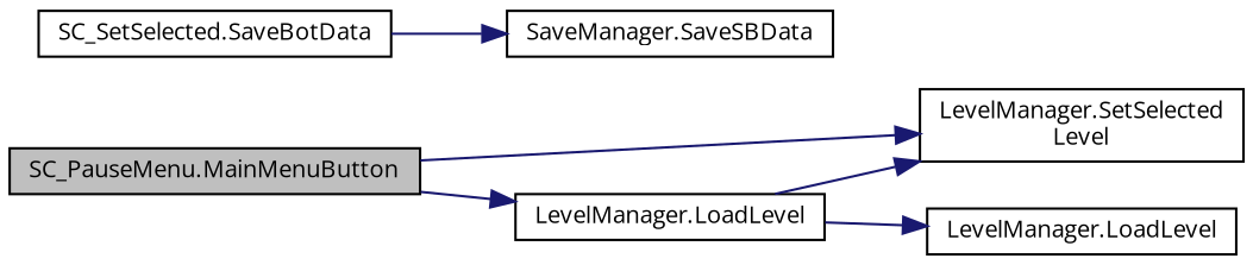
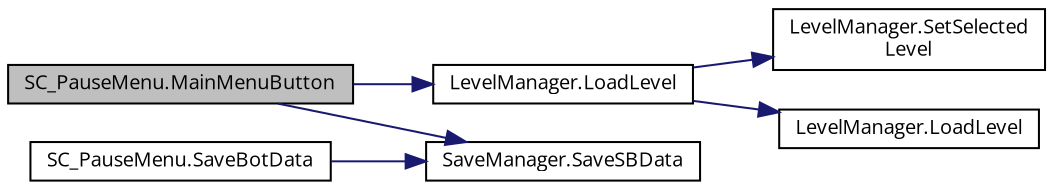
  digraph {
    fontname="Open Sans"
    rankdir=LR
    node [color=black fillcolor=white fontname="Open Sans" fontsize=10 shape=record style=filled]
    edge [color=midnightblue fontname="Open Sans" fontsize=10 labelfontname=Helvetica labelfontsize=10 style=solid]
    n1 [fillcolor=grey75 fontcolor=black height=0.2 label="SC_PauseMenu.MainMenuButton" width=0.4]
    n2 [height=0.2 label="LevelManager.LoadLevel" width=0.4]
    n3 [height=0.2 label="LevelManager.SetSelected\lLevel" width=0.4]
    n4 [height=0.2 label="LevelManager.LoadLevel" width=0.4]
-   n5 [height=0.2 label="SC_SetSelected.SaveBotData" width=0.4]
+   n5 [height=0.2 label="SC_PauseMenu.SaveBotData" width=0.4]
    n6 [height=0.2 label="SaveManager.SaveSBData" width=0.4]
    n1 -> n2
-   n1 -> n3
+   n1 -> n6
    n2 -> n3
    n2 -> n4
    n5 -> n6
  }
